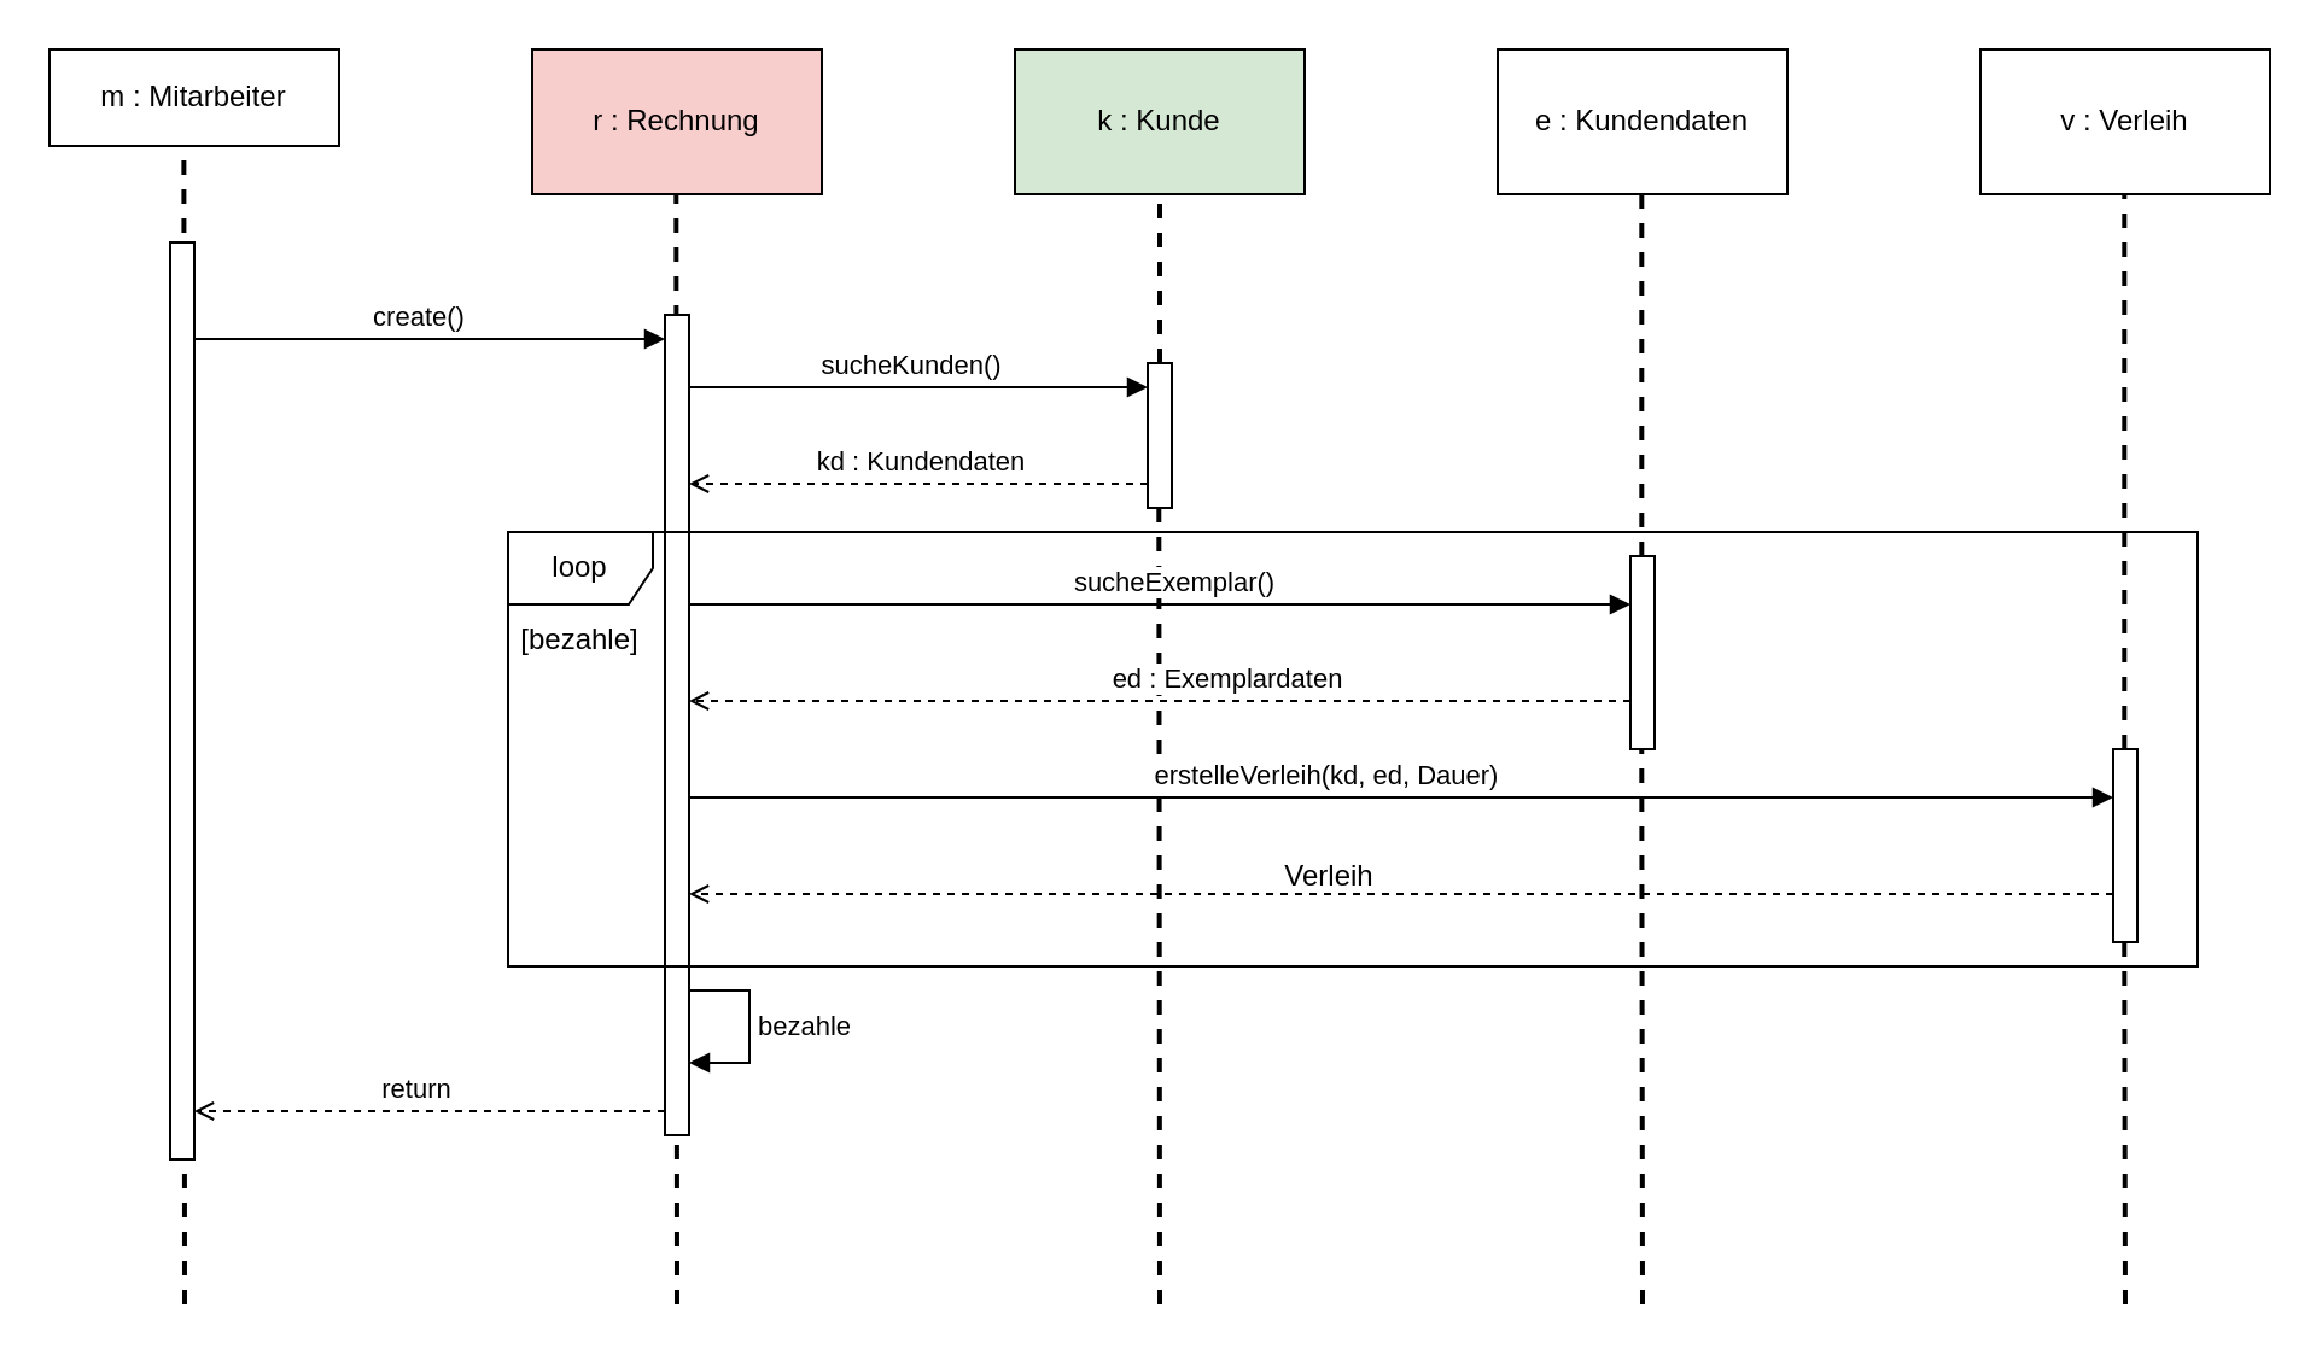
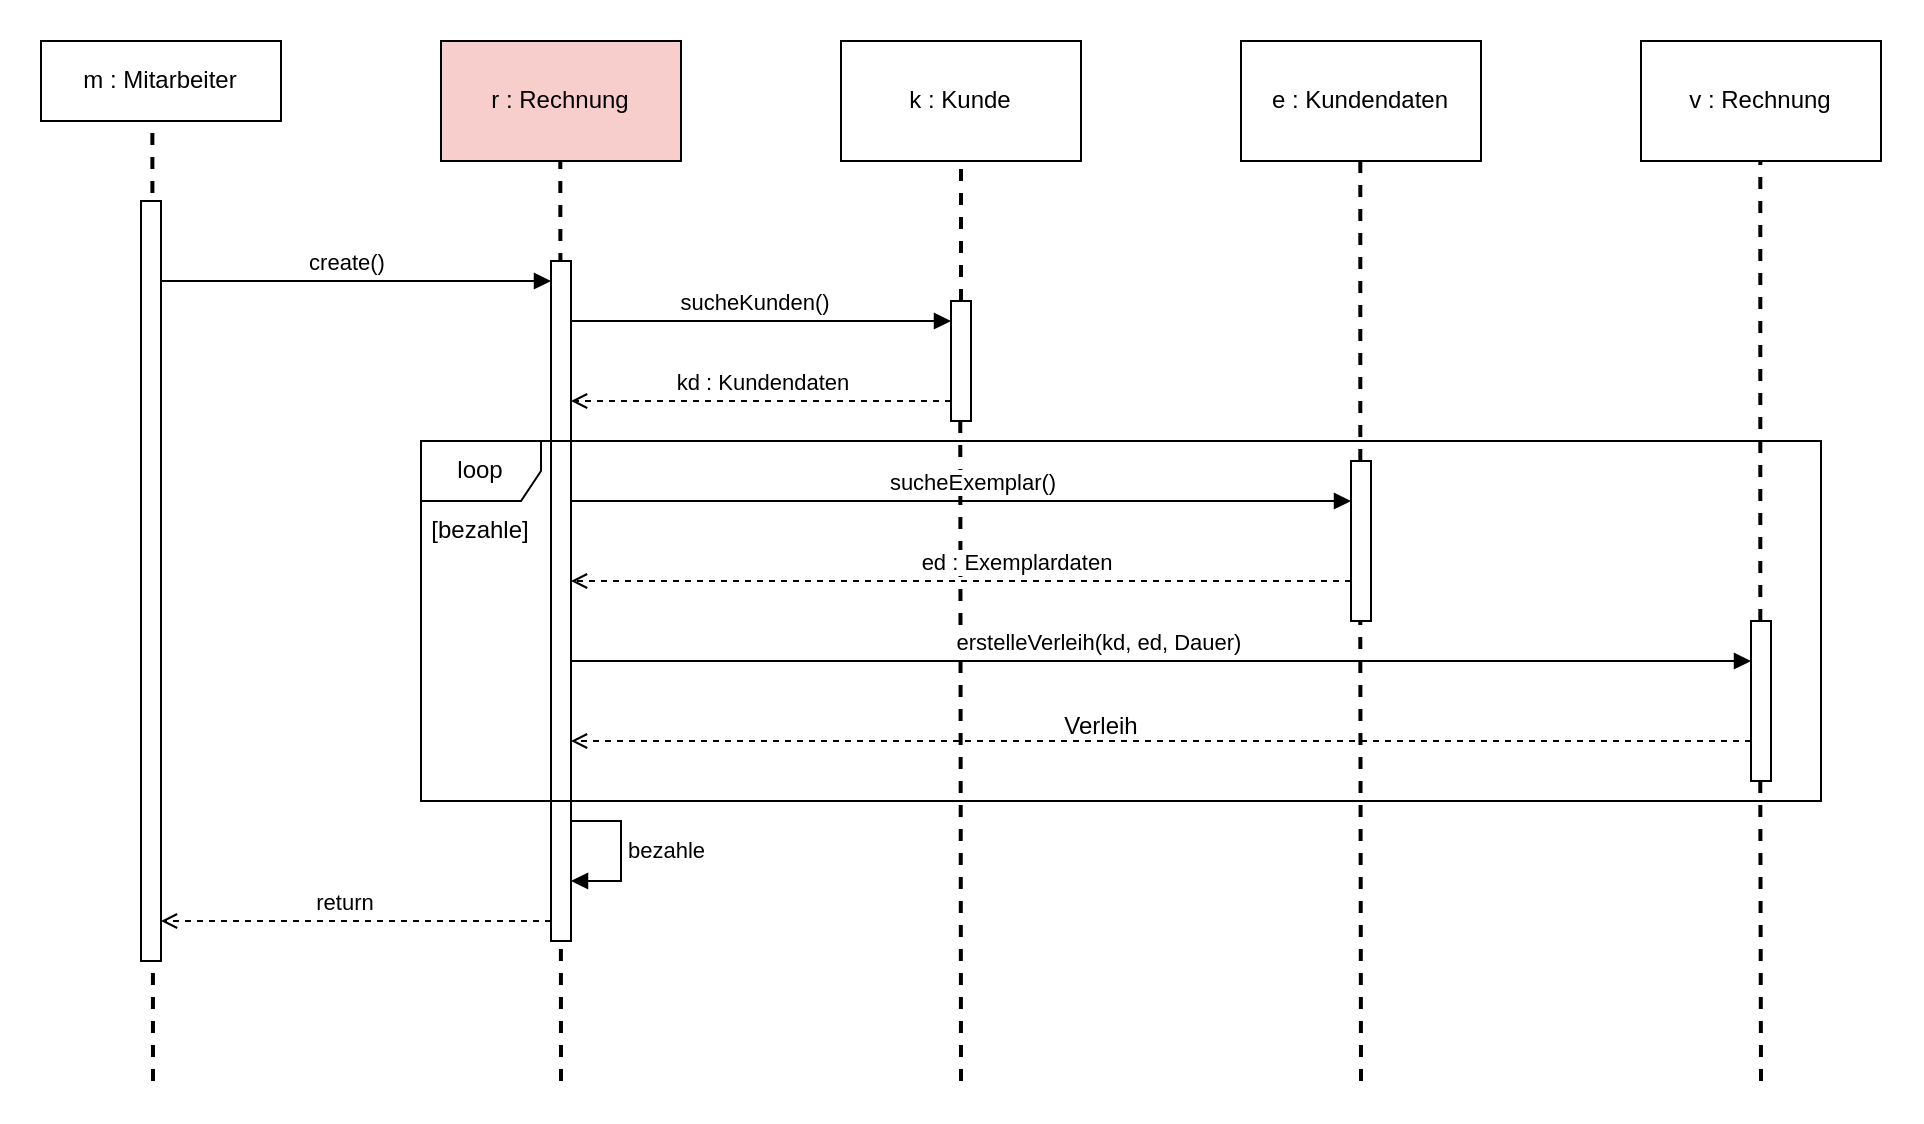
  <mxCell id="0" />
  <mxCell id="1" parent="0" />
  <mxCell id="2" value="m : Mitarbeiter" style="rounded=0;whiteSpace=wrap;html=1;" vertex="1" parent="1"><mxGeometry x="20" y="20" width="120" height="40" as="geometry" /></mxCell>
  <mxCell id="3" value="r : Rechnung" style="rounded=0;whiteSpace=wrap;html=1;fillColor=#f8cecc;" vertex="1" parent="1"><mxGeometry x="220" y="20" width="120" height="60" as="geometry" /></mxCell>
  <mxCell id="4" value="e : Kundendaten" style="rounded=0;whiteSpace=wrap;html=1;" vertex="1" parent="1"><mxGeometry x="620" y="20" width="120" height="60" as="geometry" /></mxCell>
- <mxCell id="5" value="k : Kunde" style="rounded=0;whiteSpace=wrap;html=1;fillColor=#d5e8d4;" vertex="1" parent="1"><mxGeometry x="420" y="20" width="120" height="60" as="geometry" /></mxCell>
- <mxCell id="6" value="v : Verleih" style="rounded=0;whiteSpace=wrap;html=1;" vertex="1" parent="1"><mxGeometry x="820" y="20" width="120" height="60" as="geometry" /></mxCell>
+ <mxCell id="5" value="k : Kunde" style="rounded=0;whiteSpace=wrap;html=1;" vertex="1" parent="1"><mxGeometry x="420" y="20" width="120" height="60" as="geometry" /></mxCell>
+ <mxCell id="6" value="v : Rechnung" style="rounded=0;whiteSpace=wrap;html=1;" vertex="1" parent="1"><mxGeometry x="820" y="20" width="120" height="60" as="geometry" /></mxCell>
  <mxCell id="7" value="" style="endArrow=none;dashed=1;html=1;rounded=0;entryX=0.464;entryY=1.002;entryDx=0;entryDy=0;entryPerimeter=0;strokeWidth=2;" edge="1" parent="1" target="2"><mxGeometry width="50" height="50" relative="1" as="geometry"><mxPoint x="76" y="540" as="sourcePoint" /><mxPoint x="100" y="160" as="targetPoint" /></mxGeometry></mxCell>
  <mxCell id="8" value="" style="endArrow=none;dashed=1;html=1;rounded=0;entryX=0.464;entryY=1.002;entryDx=0;entryDy=0;entryPerimeter=0;strokeWidth=2;" edge="1" parent="1"><mxGeometry width="50" height="50" relative="1" as="geometry"><mxPoint x="280" y="540" as="sourcePoint" /><mxPoint x="279.66" y="80" as="targetPoint" /></mxGeometry></mxCell>
  <mxCell id="9" value="" style="endArrow=none;dashed=1;html=1;rounded=0;entryX=0.464;entryY=1.002;entryDx=0;entryDy=0;entryPerimeter=0;strokeWidth=2;" edge="1" parent="1" source="17"><mxGeometry width="50" height="50" relative="1" as="geometry"><mxPoint x="480" y="710" as="sourcePoint" /><mxPoint x="480" y="80" as="targetPoint" /></mxGeometry></mxCell>
  <mxCell id="10" value="" style="endArrow=none;dashed=1;html=1;rounded=0;entryX=0.464;entryY=1.002;entryDx=0;entryDy=0;entryPerimeter=0;strokeWidth=2;" edge="1" parent="1" source="23"><mxGeometry width="50" height="50" relative="1" as="geometry"><mxPoint x="679.66" y="710" as="sourcePoint" /><mxPoint x="679.66" y="80" as="targetPoint" /></mxGeometry></mxCell>
  <mxCell id="11" value="" style="endArrow=none;dashed=1;html=1;rounded=0;entryX=0.464;entryY=1.002;entryDx=0;entryDy=0;entryPerimeter=0;strokeWidth=2;" edge="1" parent="1" source="29"><mxGeometry width="50" height="50" relative="1" as="geometry"><mxPoint x="879.66" y="710" as="sourcePoint" /><mxPoint x="879.66" y="80" as="targetPoint" /></mxGeometry></mxCell>
  <mxCell id="12" value="" style="html=1;points=[];perimeter=orthogonalPerimeter;outlineConnect=0;targetShapes=umlLifeline;portConstraint=eastwest;newEdgeStyle={&quot;edgeStyle&quot;:&quot;elbowEdgeStyle&quot;,&quot;elbow&quot;:&quot;vertical&quot;,&quot;curved&quot;:0,&quot;rounded&quot;:0};" vertex="1" parent="1"><mxGeometry x="70" y="100" width="10" height="380" as="geometry" /></mxCell>
  <mxCell id="13" value="" style="html=1;points=[];perimeter=orthogonalPerimeter;outlineConnect=0;targetShapes=umlLifeline;portConstraint=eastwest;newEdgeStyle={&quot;edgeStyle&quot;:&quot;elbowEdgeStyle&quot;,&quot;elbow&quot;:&quot;vertical&quot;,&quot;curved&quot;:0,&quot;rounded&quot;:0};" vertex="1" parent="1"><mxGeometry x="275" y="130" width="10" height="340" as="geometry" /></mxCell>
  <mxCell id="14" value="" style="endArrow=block;html=1;rounded=0;endFill=1;" edge="1" parent="1" source="12" target="13"><mxGeometry width="50" height="50" relative="1" as="geometry"><mxPoint x="150" y="140" as="sourcePoint" /><mxPoint x="270" y="140" as="targetPoint" /><Array as="points"><mxPoint x="210" y="140" /></Array></mxGeometry></mxCell>
  <mxCell id="15" value="create()" style="edgeLabel;html=1;align=center;verticalAlign=middle;resizable=0;points=[];" vertex="1" connectable="0" parent="14"><mxGeometry x="-0.293" relative="1" as="geometry"><mxPoint x="23" y="-10" as="offset" /></mxGeometry></mxCell>
  <mxCell id="16" value="" style="endArrow=none;dashed=1;html=1;rounded=0;entryX=0.464;entryY=1.002;entryDx=0;entryDy=0;entryPerimeter=0;strokeWidth=2;" edge="1" parent="1" target="17"><mxGeometry width="50" height="50" relative="1" as="geometry"><mxPoint x="480" y="540" as="sourcePoint" /><mxPoint x="480" y="80" as="targetPoint" /></mxGeometry></mxCell>
  <mxCell id="17" value="" style="html=1;points=[];perimeter=orthogonalPerimeter;outlineConnect=0;targetShapes=umlLifeline;portConstraint=eastwest;newEdgeStyle={&quot;edgeStyle&quot;:&quot;elbowEdgeStyle&quot;,&quot;elbow&quot;:&quot;vertical&quot;,&quot;curved&quot;:0,&quot;rounded&quot;:0};" vertex="1" parent="1"><mxGeometry x="475" y="150" width="10" height="60" as="geometry" /></mxCell>
  <mxCell id="18" value="" style="endArrow=block;html=1;rounded=0;endFill=1;" edge="1" parent="1" source="13" target="17"><mxGeometry width="50" height="50" relative="1" as="geometry"><mxPoint x="380" y="270" as="sourcePoint" /><mxPoint x="430" y="220" as="targetPoint" /><Array as="points"><mxPoint x="370" y="160" /></Array></mxGeometry></mxCell>
  <mxCell id="19" value="sucheKunden()" style="edgeLabel;html=1;align=center;verticalAlign=middle;resizable=0;points=[];" vertex="1" connectable="0" parent="18"><mxGeometry x="-0.044" y="1" relative="1" as="geometry"><mxPoint y="-9" as="offset" /></mxGeometry></mxCell>
  <mxCell id="20" value="" style="endArrow=open;html=1;rounded=0;dashed=1;endFill=0;" edge="1" parent="1" source="17" target="13"><mxGeometry width="50" height="50" relative="1" as="geometry"><mxPoint x="380" y="280" as="sourcePoint" /><mxPoint x="430" y="230" as="targetPoint" /><Array as="points"><mxPoint x="410" y="200" /></Array></mxGeometry></mxCell>
  <mxCell id="21" value="kd : Kundendaten" style="edgeLabel;html=1;align=center;verticalAlign=middle;resizable=0;points=[];" vertex="1" connectable="0" parent="20"><mxGeometry x="0.2" relative="1" as="geometry"><mxPoint x="19" y="-10" as="offset" /></mxGeometry></mxCell>
  <mxCell id="22" value="" style="endArrow=none;dashed=1;html=1;rounded=0;entryX=0.464;entryY=1.002;entryDx=0;entryDy=0;entryPerimeter=0;strokeWidth=2;" edge="1" parent="1" target="23"><mxGeometry width="50" height="50" relative="1" as="geometry"><mxPoint x="680" y="540" as="sourcePoint" /><mxPoint x="679.66" y="80" as="targetPoint" /></mxGeometry></mxCell>
  <mxCell id="23" value="" style="html=1;points=[];perimeter=orthogonalPerimeter;outlineConnect=0;targetShapes=umlLifeline;portConstraint=eastwest;newEdgeStyle={&quot;edgeStyle&quot;:&quot;elbowEdgeStyle&quot;,&quot;elbow&quot;:&quot;vertical&quot;,&quot;curved&quot;:0,&quot;rounded&quot;:0};" vertex="1" parent="1"><mxGeometry x="675" y="230" width="10" height="80" as="geometry" /></mxCell>
  <mxCell id="24" value="" style="endArrow=block;html=1;rounded=0;endFill=1;" edge="1" parent="1" source="13" target="23"><mxGeometry width="50" height="50" relative="1" as="geometry"><mxPoint x="400" y="310" as="sourcePoint" /><mxPoint x="450" y="260" as="targetPoint" /><Array as="points"><mxPoint x="380" y="250" /><mxPoint x="440" y="250" /><mxPoint x="500" y="250" /><mxPoint x="540" y="250" /><mxPoint x="630" y="250" /></Array></mxGeometry></mxCell>
  <mxCell id="25" value="sucheExemplar()" style="edgeLabel;html=1;align=center;verticalAlign=middle;resizable=0;points=[];" vertex="1" connectable="0" parent="24"><mxGeometry x="0.453" y="1" relative="1" as="geometry"><mxPoint x="-83" y="-9" as="offset" /></mxGeometry></mxCell>
  <mxCell id="26" value="" style="endArrow=open;html=1;rounded=0;endFill=0;dashed=1;" edge="1" parent="1" source="23" target="13"><mxGeometry width="50" height="50" relative="1" as="geometry"><mxPoint x="670" y="290" as="sourcePoint" /><mxPoint x="450" y="260" as="targetPoint" /><Array as="points"><mxPoint x="560" y="290" /></Array></mxGeometry></mxCell>
  <mxCell id="27" value="ed : Exemplardaten" style="edgeLabel;html=1;align=center;verticalAlign=middle;resizable=0;points=[];" vertex="1" connectable="0" parent="26"><mxGeometry x="-0.141" y="-3" relative="1" as="geometry"><mxPoint y="-7" as="offset" /></mxGeometry></mxCell>
  <mxCell id="28" value="" style="endArrow=none;dashed=1;html=1;rounded=0;entryX=0.464;entryY=1.002;entryDx=0;entryDy=0;entryPerimeter=0;strokeWidth=2;" edge="1" parent="1" target="29"><mxGeometry width="50" height="50" relative="1" as="geometry"><mxPoint x="880" y="540" as="sourcePoint" /><mxPoint x="879.66" y="80" as="targetPoint" /></mxGeometry></mxCell>
  <mxCell id="29" value="" style="html=1;points=[];perimeter=orthogonalPerimeter;outlineConnect=0;targetShapes=umlLifeline;portConstraint=eastwest;newEdgeStyle={&quot;edgeStyle&quot;:&quot;elbowEdgeStyle&quot;,&quot;elbow&quot;:&quot;vertical&quot;,&quot;curved&quot;:0,&quot;rounded&quot;:0};" vertex="1" parent="1"><mxGeometry x="875" y="310" width="10" height="80" as="geometry" /></mxCell>
  <mxCell id="30" value="" style="endArrow=block;html=1;rounded=0;endFill=1;" edge="1" parent="1" source="13" target="29"><mxGeometry width="50" height="50" relative="1" as="geometry"><mxPoint x="570" y="380" as="sourcePoint" /><mxPoint x="620" y="330" as="targetPoint" /><Array as="points"><mxPoint x="770" y="330" /></Array></mxGeometry></mxCell>
  <mxCell id="31" value="erstelleVerleih(kd, ed, Dauer)" style="edgeLabel;html=1;align=center;verticalAlign=middle;resizable=0;points=[];" vertex="1" connectable="0" parent="30"><mxGeometry x="-0.107" y="2" relative="1" as="geometry"><mxPoint y="-8" as="offset" /></mxGeometry></mxCell>
  <mxCell id="32" value="" style="endArrow=open;html=1;rounded=0;dashed=1;endFill=0;" edge="1" parent="1" source="29" target="13"><mxGeometry width="50" height="50" relative="1" as="geometry"><mxPoint x="570" y="380" as="sourcePoint" /><mxPoint x="620" y="330" as="targetPoint" /><Array as="points"><mxPoint x="540" y="370" /></Array></mxGeometry></mxCell>
  <mxCell id="33" value="Verleih" style="text;html=1;align=center;verticalAlign=middle;resizable=0;points=[];autosize=1;strokeColor=none;fillColor=none;" vertex="1" parent="1"><mxGeometry x="520" y="348" width="60" height="30" as="geometry" /></mxCell>
  <mxCell id="34" value="bezahle" style="html=1;align=left;spacingLeft=2;endArrow=block;rounded=0;edgeStyle=orthogonalEdgeStyle;curved=0;rounded=0;" edge="1" parent="1"><mxGeometry relative="1" as="geometry"><mxPoint x="285" y="410" as="sourcePoint" /><Array as="points"><mxPoint x="310" y="440" /></Array><mxPoint x="285" y="440" as="targetPoint" /></mxGeometry></mxCell>
  <mxCell id="35" value="" style="endArrow=open;html=1;rounded=0;dashed=1;endFill=0;" edge="1" parent="1" source="13" target="12"><mxGeometry width="50" height="50" relative="1" as="geometry"><mxPoint x="560" y="390" as="sourcePoint" /><mxPoint x="610" y="340" as="targetPoint" /><Array as="points"><mxPoint x="150" y="460" /></Array></mxGeometry></mxCell>
  <mxCell id="36" value="return" style="edgeLabel;html=1;align=center;verticalAlign=middle;resizable=0;points=[];" vertex="1" connectable="0" parent="35"><mxGeometry x="0.051" y="-3" relative="1" as="geometry"><mxPoint x="-2" y="-7" as="offset" /></mxGeometry></mxCell>
  <mxCell id="37" value="loop" style="shape=umlFrame;whiteSpace=wrap;html=1;pointerEvents=0;" vertex="1" parent="1"><mxGeometry x="210" y="220" width="700" height="180" as="geometry" /></mxCell>
  <mxCell id="38" value="[bezahle]" style="text;html=1;strokeColor=none;fillColor=none;align=center;verticalAlign=middle;whiteSpace=wrap;rounded=0;" vertex="1" parent="1"><mxGeometry x="210" y="260" width="60" height="10" as="geometry" /></mxCell>
